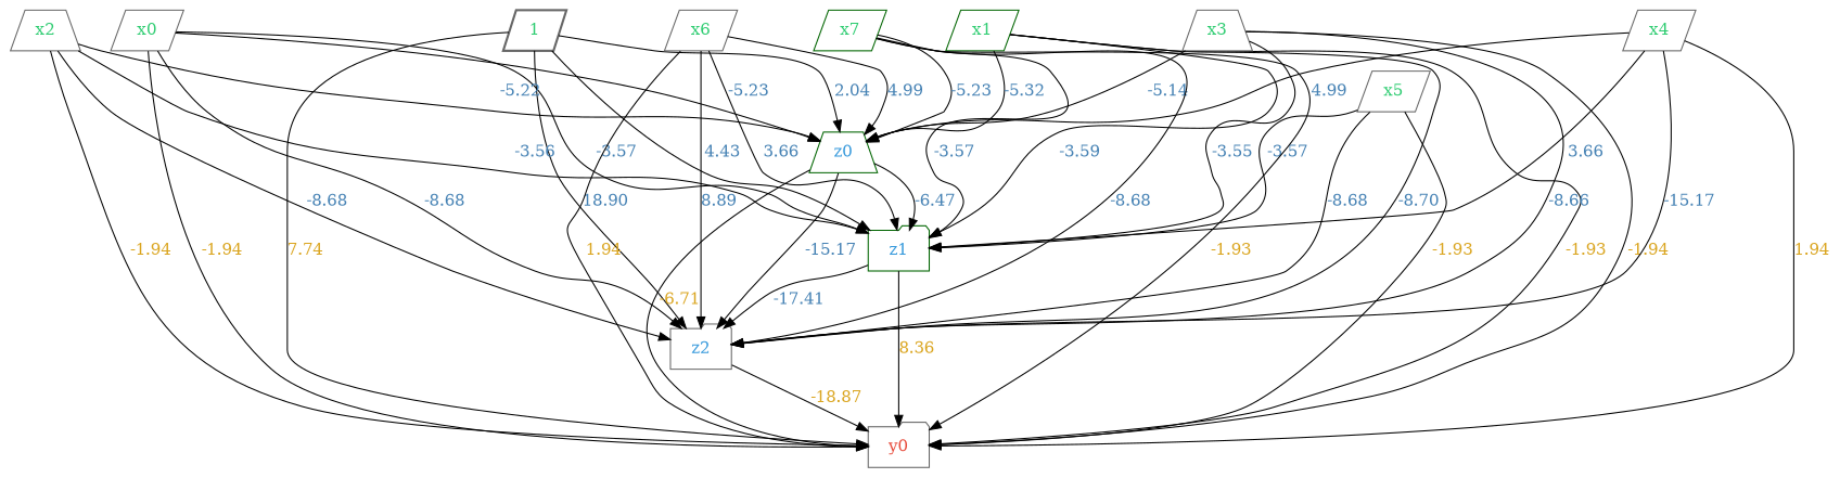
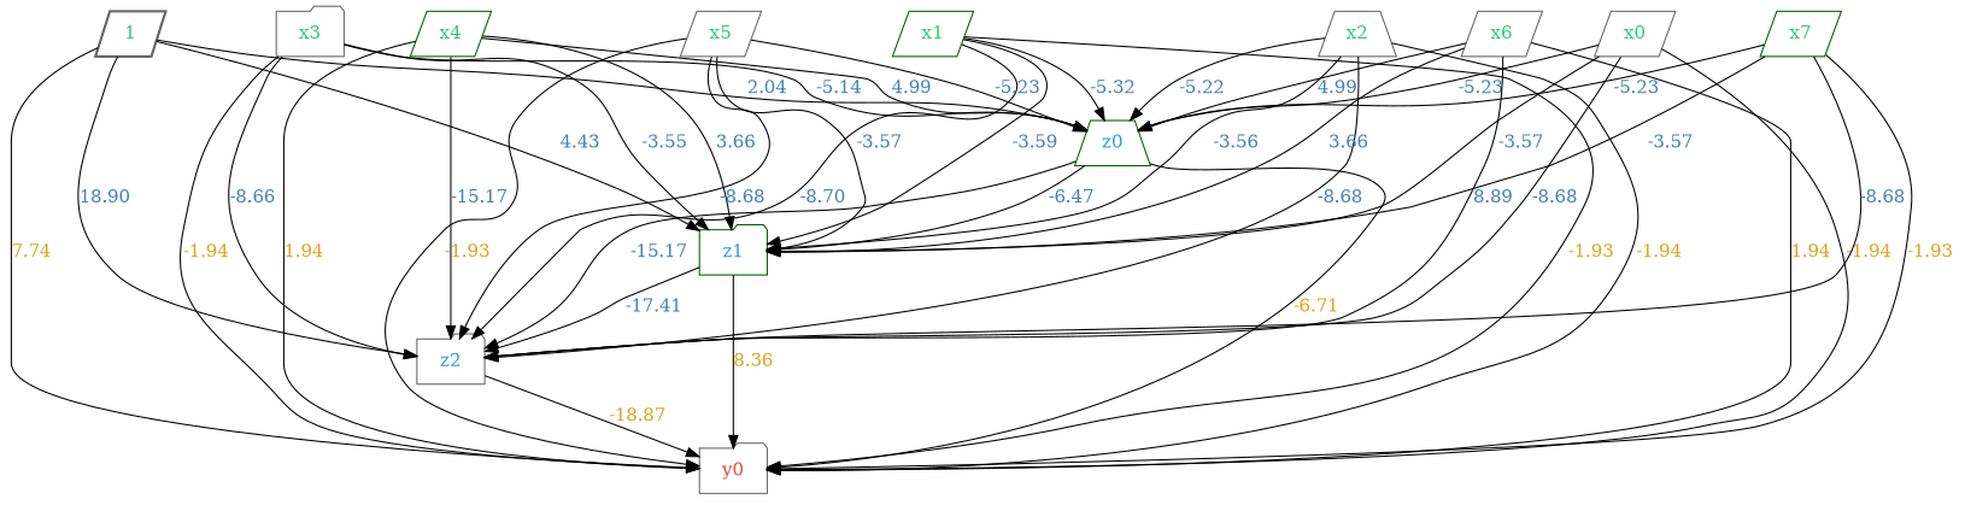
  strict digraph {
    node [color=gray40 fontcolor="#2ecc71" shape=parallelogram style=wedged]
    edge [fontcolor=steelblue]
    n1 [label=1 style=bold]
    n2 [bias=2.0444388389587402 color=darkgreen fontcolor="#3498db" label=z0 shape=trapezium]
    n3 [bias=4.425631046295166 color=darkgreen fontcolor="#3498db" label=z1 shape=folder]
    n4 [bias=18.90446662902832 fontcolor="#3498db" label=z2 shape=folder]
    n5 [bias=7.736788749694824 fontcolor="#e74c3c" label=y0 shape=folder]
    n6 [label=x0]
    n7 [color=darkgreen label=x1]
    n8 [label=x2 shape=trapezium]
-   n9 [label=x3 shape=trapezium]
-   n10 [label=x4]
+   n9 [label=x3 shape=folder]
+   n10 [color=darkgreen label=x4]
    n11 [label=x5]
    n12 [label=x6]
    n13 [color=darkgreen label=x7]
    n1 -> n2 [bias=2.0444388389587402 label=2.04]
    n1 -> n3 [bias=4.425631046295166 label=4.43]
    n1 -> n4 [bias=18.90446662902832 label=18.90]
    n1 -> n5 [bias=7.736788749694824 fontcolor=goldenrod label=7.74]
    n2 -> n3 [label=-6.47 weight=-6.4673380851745605]
    n2 -> n4 [label=-15.17 weight=-15.174674987792969]
    n2 -> n5 [fontcolor=goldenrod label=-6.71 weight=-6.712611675262451]
    n3 -> n4 [label=-17.41 weight=-17.412012100219727]
    n3 -> n5 [fontcolor=goldenrod label=8.36 weight=8.358081817626953]
    n4 -> n5 [fontcolor=goldenrod label=-18.87 weight=-18.87362289428711]
    n6 -> n2 [label=-5.23 weight=-5.230809688568115]
    n6 -> n3 [label=-3.57 weight=-3.5667402744293213]
    n6 -> n4 [label=-8.68 weight=-8.681548118591309]
    n6 -> n5 [fontcolor=goldenrod label=-1.94 weight=-1.9350001811981201]
    n7 -> n2 [label=-5.32 weight=-5.318184852600098]
    n7 -> n3 [label=-3.59 weight=-3.5889272689819336]
    n7 -> n4 [label=-8.70 weight=-8.704943656921387]
    n7 -> n5 [fontcolor=goldenrod label=-1.93 weight=-1.9349334239959717]
    n8 -> n2 [label=-5.22 weight=-5.2191481590271]
    n8 -> n3 [label=-3.56 weight=-3.5636799335479736]
    n8 -> n4 [label=-8.68 weight=-8.678217887878418]
    n8 -> n5 [fontcolor=goldenrod label=-1.94 weight=-1.9350069761276245]
    n9 -> n2 [label=-5.14 weight=-5.142460823059082]
    n9 -> n3 [label=-3.55 weight=-3.5457332134246826]
    n9 -> n4 [label=-8.66 weight=-8.659065246582031]
    n9 -> n5 [fontcolor=goldenrod label=-1.94 weight=-1.9350494146347046]
    n10 -> n2 [label=4.99 weight=4.9935173988342285]
    n10 -> n3 [label=3.66 weight=3.6616132259368896]
    n10 -> n4 [label=-15.17 weight=8.890263557434082]
    n10 -> n5 [fontcolor=goldenrod label=1.94 weight=1.9395911693572998]
+   n11 -> n2 [label=-5.23 weight=-5.233358860015869]
    n11 -> n3 [label=-3.57 weight=-3.567410707473755]
    n11 -> n4 [label=-8.68 weight=-8.68224811553955]
    n11 -> n5 [fontcolor=goldenrod label=-1.93 weight=-1.9349974393844604]
    n12 -> n2 [label=4.99 weight=4.990920543670654]
    n12 -> n3 [label=3.66 weight=3.658961057662964]
    n12 -> n4 [label=8.89 weight=8.886895179748535]
    n12 -> n5 [fontcolor=goldenrod label=1.94 weight=1.9395982027053833]
    n13 -> n2 [label=-5.23 weight=-5.231176853179932]
    n13 -> n3 [label=-3.57 weight=-3.5668251514434814]
    n13 -> n4 [label=-8.68 weight=-8.681621551513672]
    n13 -> n5 [fontcolor=goldenrod label=-1.93 weight=-1.934998869895935]
  }
